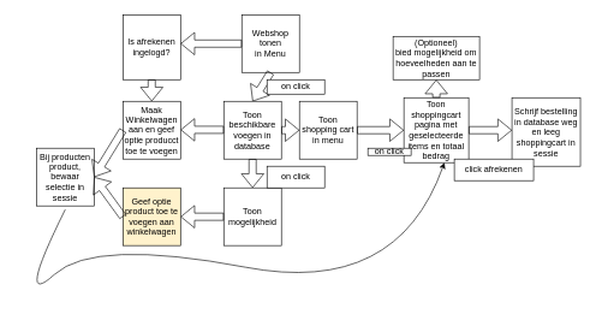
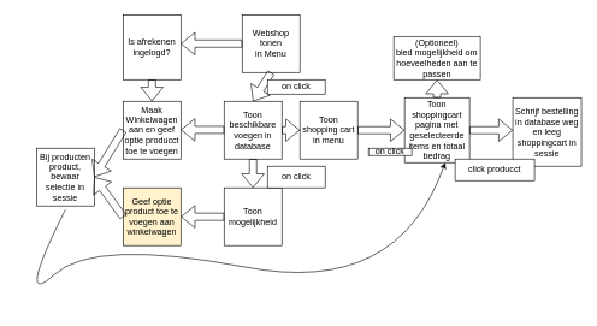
  <mxCell id="0" />
  <mxCell id="1" parent="0" />
  <mxCell id="2" value="&lt;div&gt;Webshop tonen&lt;/div&gt;&lt;div&gt;in Menu&lt;br&gt;&lt;/div&gt;" style="whiteSpace=wrap;html=1;aspect=fixed;" vertex="1" parent="1"><mxGeometry x="335" y="20" width="80" height="80" as="geometry" /></mxCell>
  <mxCell id="3" value="" style="shape=flexArrow;endArrow=classic;html=1;rounded=0;exitX=0.5;exitY=1;exitDx=0;exitDy=0;" edge="1" parent="1" source="2"><mxGeometry width="50" height="50" relative="1" as="geometry"><mxPoint x="360" y="160" as="sourcePoint" /><mxPoint x="350" y="140" as="targetPoint" /></mxGeometry></mxCell>
  <mxCell id="4" value="Toon beschikbare voegen in database" style="whiteSpace=wrap;html=1;aspect=fixed;" vertex="1" parent="1"><mxGeometry x="310" y="140" width="80" height="80" as="geometry" /></mxCell>
  <mxCell id="5" value="on click" style="rounded=0;whiteSpace=wrap;html=1;" vertex="1" parent="1"><mxGeometry x="370" y="110" width="80" height="20" as="geometry" /></mxCell>
  <mxCell id="6" value="" style="shape=flexArrow;endArrow=classic;html=1;rounded=0;exitX=0.5;exitY=1;exitDx=0;exitDy=0;" edge="1" parent="1" source="4"><mxGeometry width="50" height="50" relative="1" as="geometry"><mxPoint x="350" y="230" as="sourcePoint" /><mxPoint x="350" y="260" as="targetPoint" /></mxGeometry></mxCell>
  <mxCell id="7" value="Toon mogelijkheid" style="whiteSpace=wrap;html=1;aspect=fixed;" vertex="1" parent="1"><mxGeometry x="310" y="260" width="80" height="80" as="geometry" /></mxCell>
  <mxCell id="8" value="on click" style="rounded=0;whiteSpace=wrap;html=1;" vertex="1" parent="1"><mxGeometry x="370" y="230" width="80" height="30" as="geometry" /></mxCell>
  <mxCell id="9" value="" style="shape=flexArrow;endArrow=classic;html=1;rounded=0;" edge="1" parent="1"><mxGeometry width="50" height="50" relative="1" as="geometry"><mxPoint x="310" y="179.5" as="sourcePoint" /><mxPoint x="250" y="179.5" as="targetPoint" /></mxGeometry></mxCell>
  <mxCell id="10" value="" style="shape=flexArrow;endArrow=classic;html=1;rounded=0;" edge="1" parent="1"><mxGeometry width="50" height="50" relative="1" as="geometry"><mxPoint x="310" y="300" as="sourcePoint" /><mxPoint x="250" y="300" as="targetPoint" /></mxGeometry></mxCell>
  <mxCell id="11" value="Maak Winkelwagen aan en geef optie producct toe te voegen" style="whiteSpace=wrap;html=1;aspect=fixed;" vertex="1" parent="1"><mxGeometry x="170" y="140" width="80" height="80" as="geometry" /></mxCell>
  <mxCell id="12" value="Is afrekenen ingelogd?" style="rounded=0;whiteSpace=wrap;html=1;" vertex="1" parent="1"><mxGeometry x="170" y="20" width="80" height="90" as="geometry" /></mxCell>
  <mxCell id="13" value="" style="shape=flexArrow;endArrow=classic;html=1;rounded=0;exitX=0;exitY=0.5;exitDx=0;exitDy=0;" edge="1" parent="1" source="2"><mxGeometry width="50" height="50" relative="1" as="geometry"><mxPoint x="310" y="110" as="sourcePoint" /><mxPoint x="250" y="60" as="targetPoint" /></mxGeometry></mxCell>
  <mxCell id="14" value="" style="shape=flexArrow;endArrow=classic;html=1;rounded=0;exitX=0.5;exitY=1;exitDx=0;exitDy=0;entryX=0.5;entryY=0;entryDx=0;entryDy=0;" edge="1" parent="1" source="12" target="11"><mxGeometry width="50" height="50" relative="1" as="geometry"><mxPoint x="-50" y="150" as="sourcePoint" /><mxPoint x="-30" y="310" as="targetPoint" /></mxGeometry></mxCell>
  <mxCell id="15" value="Geef optie product toe te voegen aan winkelwagen" style="whiteSpace=wrap;html=1;aspect=fixed;fillColor=#fff2cc;" vertex="1" parent="1"><mxGeometry x="170" y="260" width="80" height="80" as="geometry" /></mxCell>
  <mxCell id="16" value="Bij producten product, bewaar selectie in sessie" style="whiteSpace=wrap;html=1;aspect=fixed;" vertex="1" parent="1"><mxGeometry x="50" y="205" width="80" height="80" as="geometry" /></mxCell>
  <mxCell id="17" value="" style="shape=flexArrow;endArrow=classic;html=1;rounded=0;exitX=0;exitY=0.5;exitDx=0;exitDy=0;entryX=1;entryY=0.5;entryDx=0;entryDy=0;" edge="1" parent="1" source="11" target="16"><mxGeometry width="50" height="50" relative="1" as="geometry"><mxPoint x="70" y="180" as="sourcePoint" /><mxPoint x="120" y="130" as="targetPoint" /></mxGeometry></mxCell>
  <mxCell id="18" value="" style="shape=flexArrow;endArrow=classic;html=1;rounded=0;exitX=0;exitY=0.5;exitDx=0;exitDy=0;entryX=1;entryY=0.5;entryDx=0;entryDy=0;" edge="1" parent="1" source="15" target="16"><mxGeometry width="50" height="50" relative="1" as="geometry"><mxPoint x="230" y="350" as="sourcePoint" /><mxPoint x="280" y="300" as="targetPoint" /></mxGeometry></mxCell>
  <mxCell id="19" value="Toon shopping cart in menu" style="whiteSpace=wrap;html=1;aspect=fixed;" vertex="1" parent="1"><mxGeometry x="415" y="140" width="80" height="80" as="geometry" /></mxCell>
  <mxCell id="20" value="" style="shape=flexArrow;endArrow=classic;html=1;rounded=0;exitX=1;exitY=0.5;exitDx=0;exitDy=0;entryX=0;entryY=0.5;entryDx=0;entryDy=0;" edge="1" parent="1" source="4" target="19"><mxGeometry width="50" height="50" relative="1" as="geometry"><mxPoint x="510" y="330" as="sourcePoint" /><mxPoint x="560" y="280" as="targetPoint" /></mxGeometry></mxCell>
  <mxCell id="21" value="Toon shoppingcart pagina met geselecteerde items en totaal bedrag" style="whiteSpace=wrap;html=1;aspect=fixed;" vertex="1" parent="1"><mxGeometry x="560" y="135" width="90" height="90" as="geometry" /></mxCell>
  <mxCell id="22" value="" style="shape=flexArrow;endArrow=classic;html=1;rounded=0;entryX=0;entryY=0.5;entryDx=0;entryDy=0;exitX=1;exitY=0.5;exitDx=0;exitDy=0;" edge="1" parent="1" source="19" target="21"><mxGeometry width="50" height="50" relative="1" as="geometry"><mxPoint x="520" y="140" as="sourcePoint" /><mxPoint x="570" y="90" as="targetPoint" /></mxGeometry></mxCell>
  <mxCell id="23" value="on click" style="rounded=0;whiteSpace=wrap;html=1;" vertex="1" parent="1"><mxGeometry x="510" y="205" width="60" height="10" as="geometry" /></mxCell>
  <mxCell id="24" value="" style="curved=1;endArrow=classic;html=1;rounded=0;entryX=0.625;entryY=1;entryDx=0;entryDy=0;entryPerimeter=0;" edge="1" parent="1" target="21"><mxGeometry width="50" height="50" relative="1" as="geometry"><mxPoint x="90" y="290" as="sourcePoint" /><mxPoint x="150" y="330" as="targetPoint" /><Array as="points"><mxPoint x="20" y="430" /><mxPoint x="130" y="330" /><mxPoint x="550" y="410" /></Array></mxGeometry></mxCell>
  <mxCell id="25" value="&lt;div&gt;(Optioneel)&lt;/div&gt;&lt;div&gt;bied mogelijkheid om hoeveelheden aan te passen&lt;br&gt;&lt;/div&gt;" style="rounded=0;whiteSpace=wrap;html=1;" vertex="1" parent="1"><mxGeometry x="545" y="50" width="120" height="60" as="geometry" /></mxCell>
  <mxCell id="26" value="" style="shape=flexArrow;endArrow=classic;html=1;rounded=0;exitX=0.5;exitY=0;exitDx=0;exitDy=0;entryX=0.5;entryY=1;entryDx=0;entryDy=0;" edge="1" parent="1" source="21" target="25"><mxGeometry width="50" height="50" relative="1" as="geometry"><mxPoint x="730" y="170" as="sourcePoint" /><mxPoint x="780" y="120" as="targetPoint" /></mxGeometry></mxCell>
  <mxCell id="27" value="Schrijf bestelling in database weg en leeg shoppingcart in sessie" style="whiteSpace=wrap;html=1;aspect=fixed;" vertex="1" parent="1"><mxGeometry x="710" y="135" width="95" height="95" as="geometry" /></mxCell>
  <mxCell id="28" value="" style="shape=flexArrow;endArrow=classic;html=1;rounded=0;exitX=1;exitY=0.5;exitDx=0;exitDy=0;" edge="1" parent="1" source="21"><mxGeometry width="50" height="50" relative="1" as="geometry"><mxPoint x="690" y="330" as="sourcePoint" /><mxPoint x="710" y="180" as="targetPoint" /></mxGeometry></mxCell>
- <mxCell id="29" value="click afrekenen" style="rounded=0;whiteSpace=wrap;html=1;" vertex="1" parent="1"><mxGeometry x="630" y="220" width="110" height="30" as="geometry" /></mxCell>
+ <mxCell id="29" value="click producct" style="rounded=0;whiteSpace=wrap;html=1;" vertex="1" parent="1"><mxGeometry x="630" y="220" width="110" height="30" as="geometry" /></mxCell>
